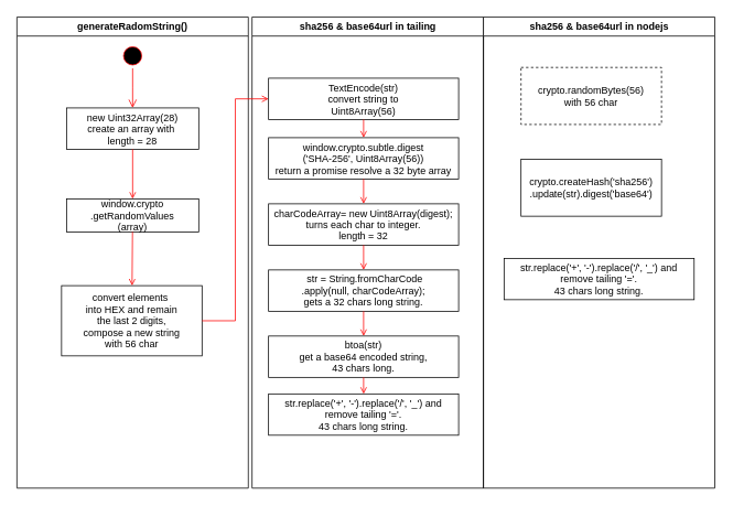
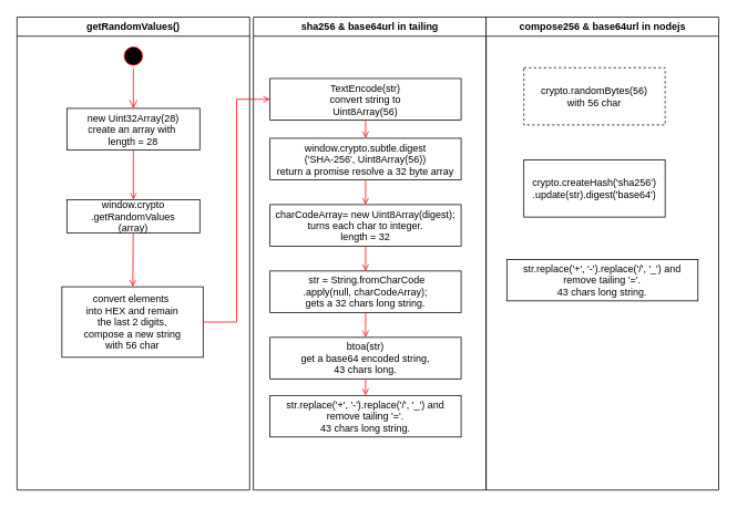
  <mxCell id="0" />
  <mxCell id="1" parent="0" />
- <mxCell id="2" value="generateRadomString()" style="swimlane;whiteSpace=wrap" parent="1" vertex="1"><mxGeometry x="20" y="20" width="280" height="570" as="geometry" /></mxCell>
+ <mxCell id="2" value="getRandomValues()" style="swimlane;whiteSpace=wrap" parent="1" vertex="1"><mxGeometry x="20" y="20" width="280" height="570" as="geometry" /></mxCell>
  <mxCell id="3" value="" style="ellipse;shape=startState;fillColor=#000000;strokeColor=#ff0000;" parent="2" vertex="1"><mxGeometry x="125" y="32" width="30" height="30" as="geometry" /></mxCell>
  <mxCell id="4" value="" style="edgeStyle=elbowEdgeStyle;elbow=horizontal;verticalAlign=bottom;endArrow=open;endSize=8;strokeColor=#FF0000;endFill=1;rounded=0;entryX=0.5;entryY=0;entryDx=0;entryDy=0;" parent="2" source="3" target="5" edge="1"><mxGeometry x="100" y="40" as="geometry"><mxPoint x="115" y="110" as="targetPoint" /></mxGeometry></mxCell>
  <mxCell id="5" value="new Uint32Array(28)&#10;create an array with &#10;length = 28" style="" parent="2" vertex="1"><mxGeometry x="60" y="110" width="160" height="50" as="geometry" /></mxCell>
  <mxCell id="6" value="window.crypto&#10;.getRandomValues&#10;(array)" style="" parent="2" vertex="1"><mxGeometry x="60" y="220" width="160" height="40" as="geometry" /></mxCell>
  <mxCell id="7" value="" style="endArrow=open;strokeColor=#FF0000;endFill=1;rounded=0" parent="2" source="5" target="6" edge="1"><mxGeometry relative="1" as="geometry" /></mxCell>
  <mxCell id="8" value="convert elements &#10;into HEX and remain &#10;the last 2 digits,&#10;compose a new string&#10;with 56 char" style="" parent="2" vertex="1"><mxGeometry x="54" y="325" width="170" height="85" as="geometry" /></mxCell>
  <mxCell id="9" value="" style="endArrow=open;strokeColor=#FF0000;endFill=1;rounded=0" parent="2" source="6" target="8" edge="1"><mxGeometry relative="1" as="geometry" /></mxCell>
  <mxCell id="10" value="sha256 &amp; base64url in tailing" style="swimlane;whiteSpace=wrap" parent="1" vertex="1"><mxGeometry x="304.5" y="20" width="280" height="570" as="geometry" /></mxCell>
  <mxCell id="11" value="TextEncode(str)&#10;convert string to&#10;Uint8Array(56)" style="" parent="10" vertex="1"><mxGeometry x="20" y="74" width="230" height="50" as="geometry" /></mxCell>
  <mxCell id="12" value="window.crypto.subtle.digest&#10;('SHA-256', Uint8Array(56))&#10;return a promise resolve a 32 byte array" style="" parent="10" vertex="1"><mxGeometry x="20" y="146" width="230" height="50" as="geometry" /></mxCell>
  <mxCell id="13" value="" style="endArrow=open;strokeColor=#FF0000;endFill=1;rounded=0" parent="10" source="11" target="12" edge="1"><mxGeometry relative="1" as="geometry" /></mxCell>
  <mxCell id="14" value="charCodeArray= new Uint8Array(digest);&#10;turns each char to integer.&#10;length = 32" style="" parent="10" vertex="1"><mxGeometry x="20" y="226" width="230" height="50" as="geometry" /></mxCell>
  <mxCell id="15" value="" style="endArrow=open;strokeColor=#FF0000;endFill=1;rounded=0" parent="10" source="12" target="14" edge="1"><mxGeometry relative="1" as="geometry" /></mxCell>
  <mxCell id="16" value=" str = String.fromCharCode&#10;.apply(null, charCodeArray);&#10;gets a 32 chars long string." style="" vertex="1" parent="10"><mxGeometry x="20" y="306" width="230" height="50" as="geometry" /></mxCell>
  <mxCell id="17" value="btoa(str)&#10;get a base64 encoded string, &#10;43 chars long." style="" vertex="1" parent="10"><mxGeometry x="20" y="386" width="230" height="50" as="geometry" /></mxCell>
  <mxCell id="18" value="str.replace('+', '-').replace('/', '_') and&#10;remove tailing '='.&#10;43 chars long string." style="" vertex="1" parent="10"><mxGeometry x="20" y="456" width="230" height="50" as="geometry" /></mxCell>
  <mxCell id="19" value="" style="endArrow=open;strokeColor=#FF0000;endFill=1;rounded=0;entryX=0.5;entryY=0;entryDx=0;entryDy=0;exitX=0.5;exitY=1;exitDx=0;exitDy=0;" edge="1" parent="10" source="17" target="18"><mxGeometry relative="1" as="geometry"><mxPoint x="-134.704" y="280" as="sourcePoint" /><mxPoint x="-135.153" y="335" as="targetPoint" /></mxGeometry></mxCell>
  <mxCell id="20" value="" style="endArrow=open;strokeColor=#FF0000;endFill=1;rounded=0;entryX=0.5;entryY=0;entryDx=0;entryDy=0;exitX=0.5;exitY=1;exitDx=0;exitDy=0;" edge="1" parent="10" source="16" target="17"><mxGeometry relative="1" as="geometry"><mxPoint x="135.5" y="362" as="sourcePoint" /><mxPoint x="-125.153" y="345" as="targetPoint" /></mxGeometry></mxCell>
  <mxCell id="21" value="" style="endArrow=open;strokeColor=#FF0000;endFill=1;rounded=0;exitX=0.5;exitY=1;exitDx=0;exitDy=0;entryX=0.5;entryY=0;entryDx=0;entryDy=0;" edge="1" parent="10" source="14" target="16"><mxGeometry relative="1" as="geometry"><mxPoint x="145.5" y="292" as="sourcePoint" /><mxPoint x="-115.153" y="355" as="targetPoint" /></mxGeometry></mxCell>
- <mxCell id="22" value="sha256 &amp; base64url in nodejs" style="swimlane;whiteSpace=wrap" parent="1" vertex="1"><mxGeometry x="584.5" y="20" width="280" height="570" as="geometry" /></mxCell>
+ <mxCell id="22" value="compose256 &amp; base64url in nodejs" style="swimlane;whiteSpace=wrap" parent="1" vertex="1"><mxGeometry x="584.5" y="20" width="280" height="570" as="geometry" /></mxCell>
  <mxCell id="23" value="crypto.randomBytes(56)&#10;with 56 char" style="dashed=1;" vertex="1" parent="22"><mxGeometry x="45.5" y="61" width="170" height="69" as="geometry" /></mxCell>
  <mxCell id="24" value="crypto.createHash('sha256')&#10;.update(str).digest('base64')" style="" vertex="1" parent="22"><mxGeometry x="45.5" y="172" width="170" height="69" as="geometry" /></mxCell>
  <mxCell id="25" value="str.replace('+', '-').replace('/', '_') and&#10;remove tailing '='.&#10;43 chars long string." style="" vertex="1" parent="22"><mxGeometry x="25" y="292" width="230" height="50" as="geometry" /></mxCell>
  <mxCell id="26" value="" style="endArrow=open;strokeColor=#FF0000;endFill=1;rounded=0;entryX=0;entryY=0.5;entryDx=0;entryDy=0;exitX=1;exitY=0.5;exitDx=0;exitDy=0;edgeStyle=orthogonalEdgeStyle;" parent="1" source="8" target="11" edge="1"><mxGeometry relative="1" as="geometry" /></mxCell>
